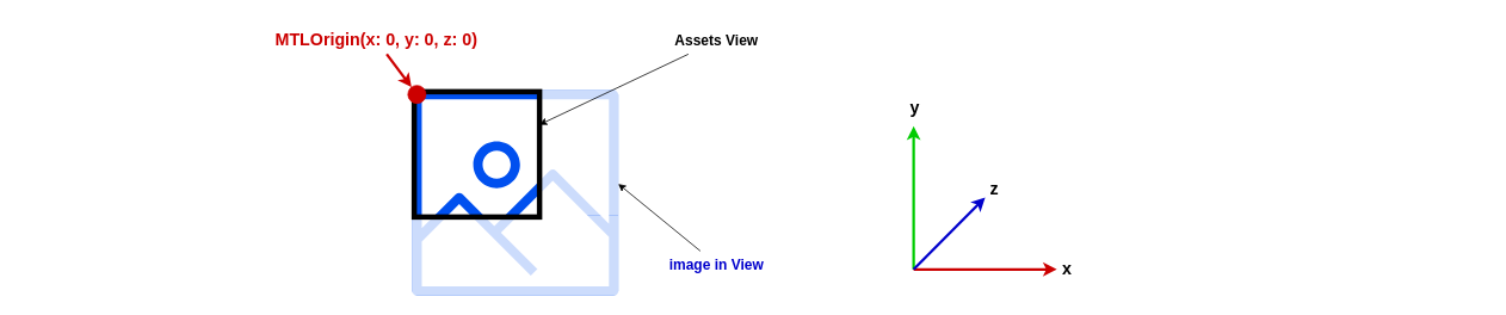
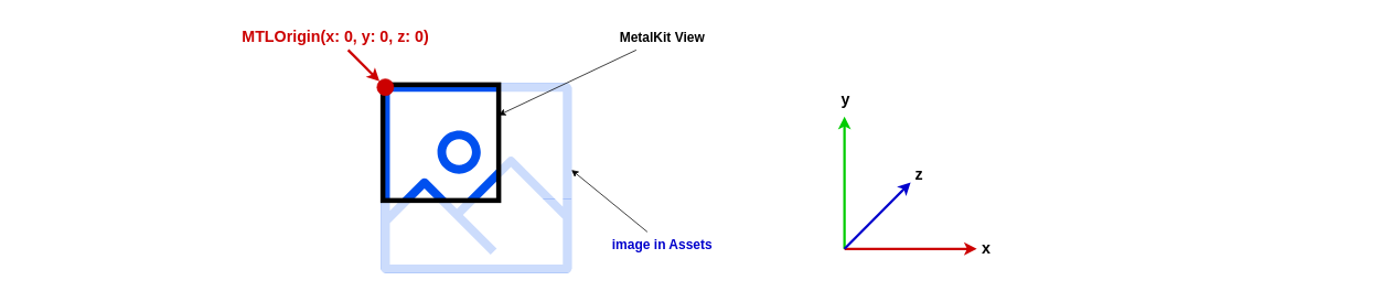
  <mxCell id="0" />
  <mxCell id="1" parent="0" />
  <mxCell id="2" value="" style="group" vertex="1" connectable="0" parent="1"><mxGeometry x="460" y="100" width="230" height="230" as="geometry" /></mxCell>
  <mxCell id="3" value="" style="sketch=0;outlineConnect=0;dashed=0;verticalLabelPosition=bottom;verticalAlign=top;align=center;html=1;fontSize=12;fontStyle=0;aspect=fixed;pointerEvents=1;shape=mxgraph.aws4.container_registry_image;fillColor=#0050ef;strokeColor=#001DBC;gradientDirection=north;fontColor=#ffffff;" vertex="1" parent="2"><mxGeometry width="230" height="230" as="geometry" /></mxCell>
  <mxCell id="4" value="" style="rounded=0;whiteSpace=wrap;html=1;strokeColor=none;opacity=80;" vertex="1" parent="2"><mxGeometry y="140" width="230" height="90" as="geometry" /></mxCell>
  <mxCell id="5" value="" style="rounded=0;whiteSpace=wrap;html=1;strokeColor=none;opacity=80;" vertex="1" parent="2"><mxGeometry x="140" width="90" height="140" as="geometry" /></mxCell>
  <mxCell id="6" value="" style="rounded=0;whiteSpace=wrap;html=1;strokeWidth=6;fillColor=none;strokeColor=#000000;" vertex="1" parent="2"><mxGeometry x="2" y="2" width="140" height="140" as="geometry" /></mxCell>
  <mxCell id="7" style="rounded=0;orthogonalLoop=1;jettySize=auto;html=1;" edge="1" parent="1" source="10" target="6"><mxGeometry relative="1" as="geometry" /></mxCell>
  <mxCell id="8" style="rounded=0;orthogonalLoop=1;jettySize=auto;html=1;entryX=1;entryY=0.75;entryDx=0;entryDy=0;" edge="1" parent="1" source="9" target="5"><mxGeometry relative="1" as="geometry" /></mxCell>
- <mxCell id="9" value="image in View" style="rounded=1;whiteSpace=wrap;html=1;fontStyle=1;fontSize=16;fontColor=#0000CC;strokeColor=none;fillColor=none;" vertex="1" parent="1"><mxGeometry x="720" y="280" width="160" height="30" as="geometry" /></mxCell>
- <mxCell id="10" value="Assets View" style="rounded=1;whiteSpace=wrap;html=1;fontStyle=1;fontSize=16;fontColor=#000000;strokeColor=none;fillColor=none;" vertex="1" parent="1"><mxGeometry x="720" y="30" width="160" height="30" as="geometry" /></mxCell>
+ <mxCell id="9" value="image in Assets" style="rounded=1;whiteSpace=wrap;html=1;fontStyle=1;fontSize=16;fontColor=#0000CC;strokeColor=none;fillColor=none;" vertex="1" parent="1"><mxGeometry x="720" y="280" width="160" height="30" as="geometry" /></mxCell>
+ <mxCell id="10" value="MetalKit View" style="rounded=1;whiteSpace=wrap;html=1;fontStyle=1;fontSize=16;fontColor=#000000;strokeColor=none;fillColor=none;" vertex="1" parent="1"><mxGeometry x="720" y="30" width="160" height="30" as="geometry" /></mxCell>
  <mxCell id="11" value="" style="rounded=0;whiteSpace=wrap;html=1;fillColor=none;strokeColor=none;" vertex="1" parent="1"><mxGeometry width="40" height="40" as="geometry" x="20" y="20" /></mxCell>
  <mxCell id="12" value="" style="rounded=0;whiteSpace=wrap;html=1;fillColor=none;strokeColor=none;" vertex="1" parent="1"><mxGeometry x="1620" width="40" height="40" as="geometry" y="20" /></mxCell>
  <mxCell id="13" style="rounded=0;orthogonalLoop=1;jettySize=auto;html=1;strokeWidth=3;strokeColor=#CC0000;" edge="1" parent="1" source="14" target="15"><mxGeometry relative="1" as="geometry" /></mxCell>
- <mxCell id="14" value="MTLOrigin(x: 0, y: 0, z: 0)" style="rounded=1;whiteSpace=wrap;html=1;fontStyle=1;fontSize=19;fontColor=#CC0000;strokeColor=none;fillColor=none;" vertex="1" parent="1"><mxGeometry x="300" y="30" width="240" height="30" as="geometry" /></mxCell>
+ <mxCell id="14" value="MTLOrigin(x: 0, y: 0, z: 0)" style="rounded=1;whiteSpace=wrap;html=1;fontStyle=1;fontSize=19;fontColor=#CC0000;strokeColor=none;fillColor=none;" vertex="1" parent="1"><mxGeometry x="285" y="30" width="240" height="30" as="geometry" /></mxCell>
  <mxCell id="15" value="" style="ellipse;whiteSpace=wrap;html=1;aspect=fixed;fillColor=#CC0000;strokeColor=#CC0000;" vertex="1" parent="1"><mxGeometry x="455" y="95" width="20" height="20" as="geometry" /></mxCell>
  <mxCell id="16" value="" style="endArrow=classic;html=1;rounded=0;strokeWidth=3;strokeColor=#00CC00;" edge="1" parent="1"><mxGeometry width="50" height="50" relative="1" as="geometry"><mxPoint x="1020" y="300.5" as="sourcePoint" /><mxPoint x="1020" y="140.5" as="targetPoint" /></mxGeometry></mxCell>
  <mxCell id="17" value="&lt;b&gt;&lt;font style=&quot;font-size: 19px;&quot;&gt;y&lt;/font&gt;&lt;/b&gt;" style="edgeLabel;html=1;align=center;verticalAlign=middle;resizable=0;points=[];labelBackgroundColor=none;" vertex="1" connectable="0" parent="16"><mxGeometry x="-0.275" y="-1" relative="1" as="geometry"><mxPoint x="-1" y="-122" as="offset" /></mxGeometry></mxCell>
  <mxCell id="18" value="" style="endArrow=classic;html=1;rounded=0;strokeWidth=3;strokeColor=#CC0000;" edge="1" parent="1"><mxGeometry width="50" height="50" relative="1" as="geometry"><mxPoint x="1020" y="300.5" as="sourcePoint" /><mxPoint x="1180" y="300.5" as="targetPoint" /></mxGeometry></mxCell>
  <mxCell id="19" value="&lt;b&gt;&lt;font style=&quot;font-size: 19px;&quot;&gt;x&lt;/font&gt;&lt;/b&gt;" style="edgeLabel;html=1;align=center;verticalAlign=middle;resizable=0;points=[];labelBackgroundColor=none;" vertex="1" connectable="0" parent="18"><mxGeometry x="-0.275" y="-1" relative="1" as="geometry"><mxPoint x="112" y="-1" as="offset" /></mxGeometry></mxCell>
  <mxCell id="20" value="" style="endArrow=classic;html=1;rounded=0;strokeWidth=3;strokeColor=#0000CC;" edge="1" parent="1"><mxGeometry width="50" height="50" relative="1" as="geometry"><mxPoint x="1020" y="300.5" as="sourcePoint" /><mxPoint x="1100" y="220" as="targetPoint" /></mxGeometry></mxCell>
  <mxCell id="21" value="&lt;b&gt;&lt;font style=&quot;font-size: 19px;&quot;&gt;z&lt;/font&gt;&lt;/b&gt;" style="edgeLabel;html=1;align=center;verticalAlign=middle;resizable=0;points=[];labelBackgroundColor=none;" vertex="1" connectable="0" parent="20"><mxGeometry x="-0.275" y="-1" relative="1" as="geometry"><mxPoint x="60" y="-62" as="offset" /></mxGeometry></mxCell>
